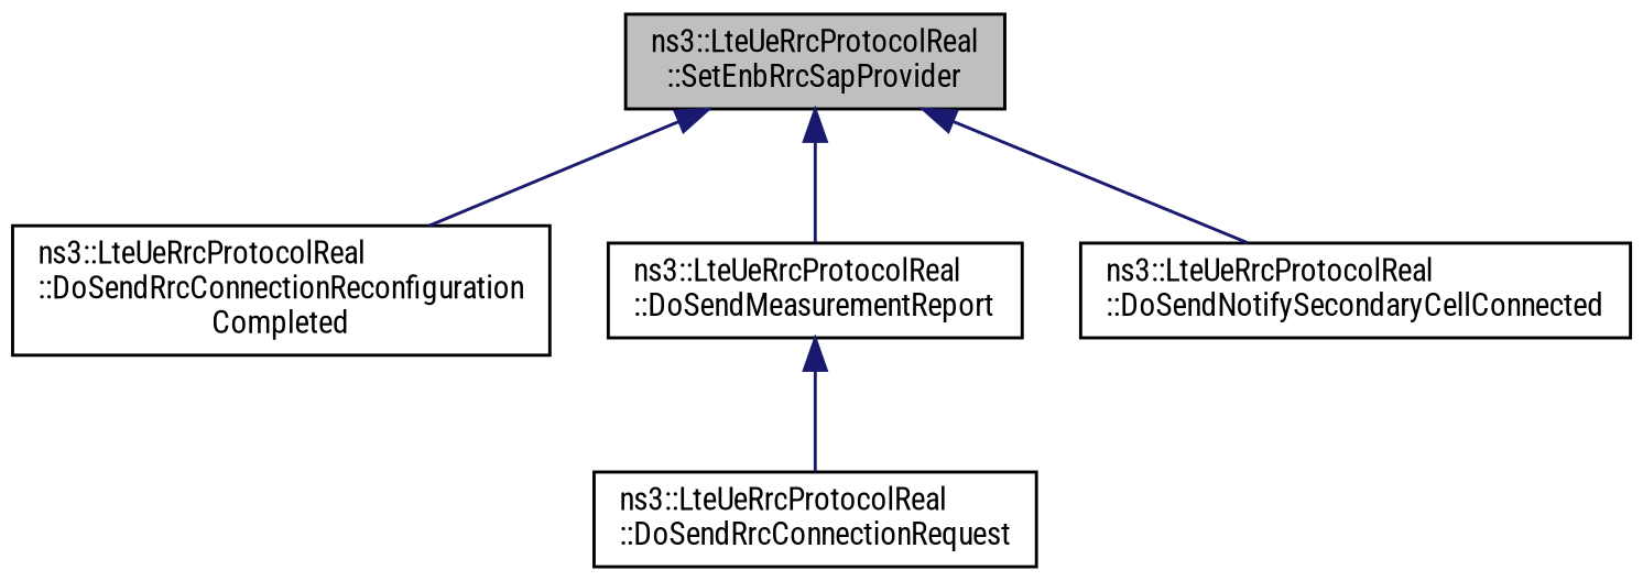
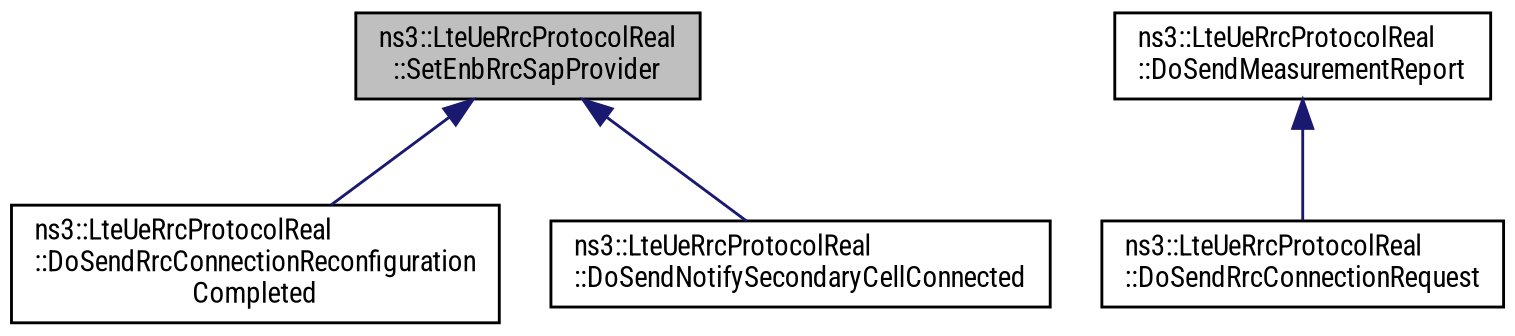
  digraph {
    fontname="Roboto Condensed"
    rankdir=TB
    node [color=black fillcolor=white fontname="Roboto Condensed" fontsize=10 shape=record style=filled]
    edge [color=midnightblue dir=back fontname="Roboto Condensed" fontsize=10 labelfontname=Helvetica labelfontsize=10 style=solid]
    n1 [fillcolor=grey75 fontcolor=black height=0.2 label="ns3::LteUeRrcProtocolReal\l::SetEnbRrcSapProvider" width=0.4]
    n2 [height=0.2 label="ns3::LteUeRrcProtocolReal\l::DoSendRrcConnectionReconfiguration\lCompleted" width=0.4]
    n3 [height=0.2 label="ns3::LteUeRrcProtocolReal\l::DoSendMeasurementReport" width=0.4]
    n4 [height=0.2 label="ns3::LteUeRrcProtocolReal\l::DoSendNotifySecondaryCellConnected" width=0.4]
    n5 [height=0.2 label="ns3::LteUeRrcProtocolReal\l::DoSendRrcConnectionRequest" width=0.4]
    n1 -> n2
-   n1 -> n3
    n1 -> n4
    n3 -> n5
  }
